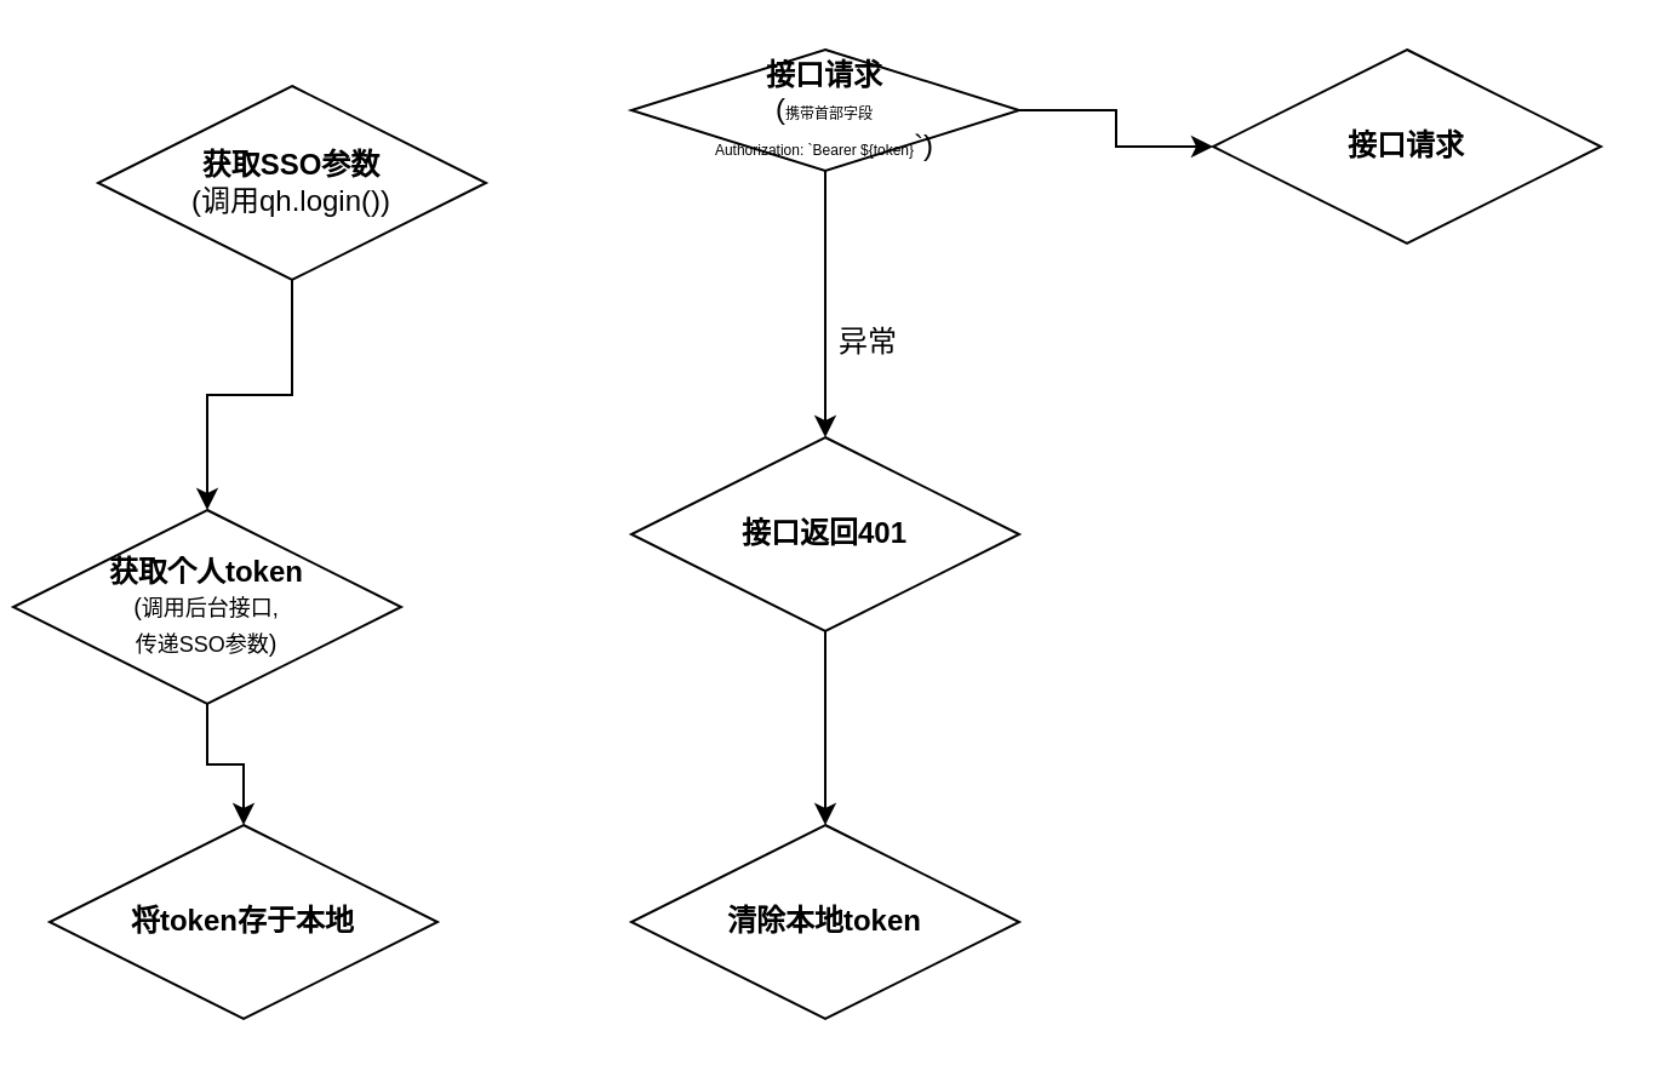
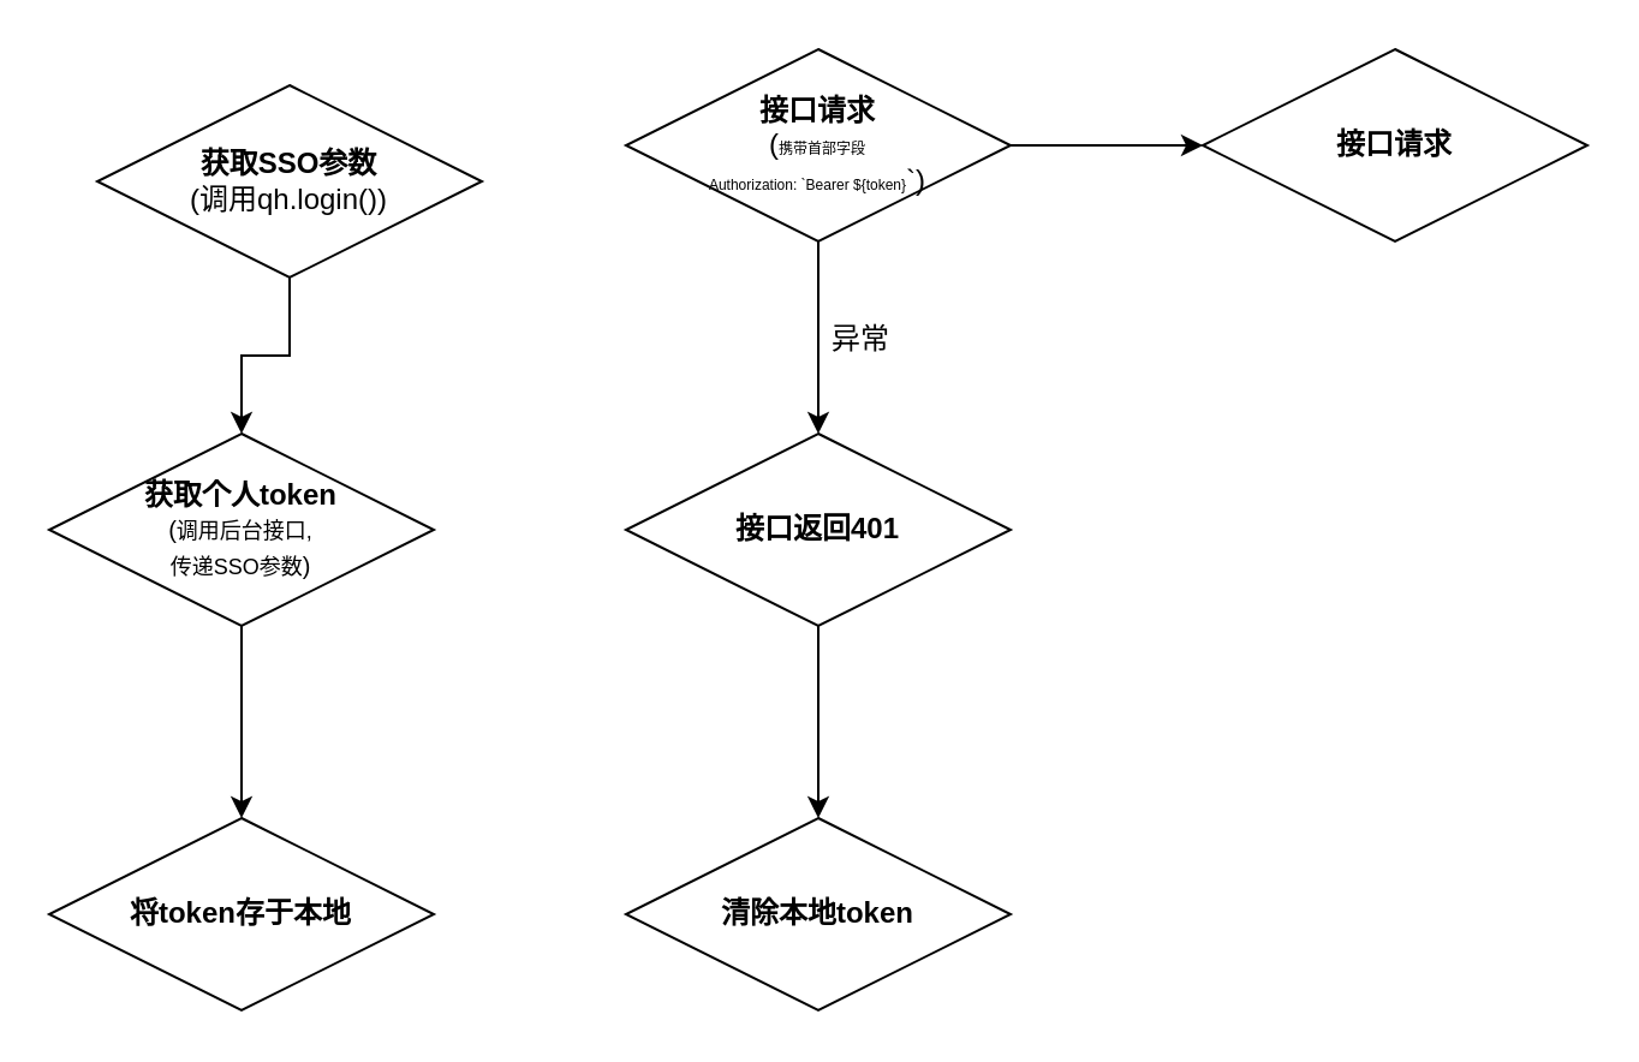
  <mxCell id="0" />
  <mxCell id="1" parent="0" />
  <mxCell id="2" style="edgeStyle=orthogonalEdgeStyle;rounded=0;orthogonalLoop=1;jettySize=auto;html=1;entryX=0.5;entryY=0;entryDx=0;entryDy=0;" edge="1" parent="1" source="3" target="5"><mxGeometry relative="1" as="geometry"><mxPoint x="100" y="150" as="targetPoint" /></mxGeometry></mxCell>
  <mxCell id="3" value="&lt;b&gt;获取SSO参数&lt;br&gt;&lt;/b&gt;(调用qh.login())" style="rhombus;whiteSpace=wrap;html=1;" vertex="1" parent="1"><mxGeometry x="40" y="35" width="160" height="80" as="geometry" /></mxCell>
  <mxCell id="4" style="edgeStyle=orthogonalEdgeStyle;rounded=0;orthogonalLoop=1;jettySize=auto;html=1;entryX=0.5;entryY=0;entryDx=0;entryDy=0;" edge="1" parent="1" source="5" target="6"><mxGeometry relative="1" as="geometry" /></mxCell>
- <mxCell id="5" value="&lt;b&gt;获取个人token&lt;br&gt;&lt;/b&gt;&lt;font style=&quot;font-size: 10px&quot;&gt;(&lt;/font&gt;&lt;font style=&quot;font-size: 9px&quot;&gt;调用后台接口, &lt;br&gt;传递SSO参数&lt;/font&gt;&lt;font style=&quot;font-size: 10px&quot;&gt;)&lt;/font&gt;" style="rhombus;whiteSpace=wrap;html=1;" vertex="1" parent="1"><mxGeometry x="5" y="210" width="160" height="80" as="geometry" /></mxCell>
+ <mxCell id="5" value="&lt;b&gt;获取个人token&lt;br&gt;&lt;/b&gt;&lt;font style=&quot;font-size: 10px&quot;&gt;(&lt;/font&gt;&lt;font style=&quot;font-size: 9px&quot;&gt;调用后台接口, &lt;br&gt;传递SSO参数&lt;/font&gt;&lt;font style=&quot;font-size: 10px&quot;&gt;)&lt;/font&gt;" style="rhombus;whiteSpace=wrap;html=1;" vertex="1" parent="1"><mxGeometry x="20" y="180" width="160" height="80" as="geometry" /></mxCell>
  <mxCell id="6" value="&lt;b&gt;将token存于本地&lt;/b&gt;" style="rhombus;whiteSpace=wrap;html=1;" vertex="1" parent="1"><mxGeometry x="20" y="340" width="160" height="80" as="geometry" /></mxCell>
  <mxCell id="7" style="edgeStyle=orthogonalEdgeStyle;rounded=0;orthogonalLoop=1;jettySize=auto;html=1;entryX=0;entryY=0.5;entryDx=0;entryDy=0;" edge="1" parent="1" source="9" target="10"><mxGeometry relative="1" as="geometry" /></mxCell>
  <mxCell id="8" style="edgeStyle=orthogonalEdgeStyle;rounded=0;orthogonalLoop=1;jettySize=auto;html=1;entryX=0.5;entryY=0;entryDx=0;entryDy=0;" edge="1" parent="1" source="9" target="12"><mxGeometry relative="1" as="geometry" /></mxCell>
- <mxCell id="9" value="&lt;b&gt;接口请求&lt;br&gt;&lt;/b&gt;(&lt;font style=&quot;font-size: 6px&quot;&gt;&lt;font style=&quot;font-size: 6px&quot;&gt;携带首部字段&lt;br style=&quot;font-size: 6px&quot;&gt;Authorization: `Bearer ${token&lt;/font&gt;}&lt;/font&gt;`)" style="rhombus;whiteSpace=wrap;html=1;" vertex="1" parent="1"><mxGeometry x="260" y="20" width="160" height="50" as="geometry" /></mxCell>
+ <mxCell id="9" value="&lt;b&gt;接口请求&lt;br&gt;&lt;/b&gt;(&lt;font style=&quot;font-size: 6px&quot;&gt;&lt;font style=&quot;font-size: 6px&quot;&gt;携带首部字段&lt;br style=&quot;font-size: 6px&quot;&gt;Authorization: `Bearer ${token&lt;/font&gt;}&lt;/font&gt;`)" style="rhombus;whiteSpace=wrap;html=1;" vertex="1" parent="1"><mxGeometry x="260" y="20" width="160" height="80" as="geometry" /></mxCell>
  <mxCell id="10" value="&lt;b&gt;接口请求&lt;/b&gt;" style="rhombus;whiteSpace=wrap;html=1;" vertex="1" parent="1"><mxGeometry x="500" y="20" width="160" height="80" as="geometry" /></mxCell>
  <mxCell id="11" style="edgeStyle=orthogonalEdgeStyle;rounded=0;orthogonalLoop=1;jettySize=auto;html=1;entryX=0.5;entryY=0;entryDx=0;entryDy=0;" edge="1" parent="1" source="12" target="13"><mxGeometry relative="1" as="geometry" /></mxCell>
  <mxCell id="12" value="&lt;b&gt;接口返回401&lt;/b&gt;" style="rhombus;whiteSpace=wrap;html=1;" vertex="1" parent="1"><mxGeometry x="260" y="180" width="160" height="80" as="geometry" /></mxCell>
  <mxCell id="13" value="&lt;b&gt;清除本地token&lt;/b&gt;" style="rhombus;whiteSpace=wrap;html=1;" vertex="1" parent="1"><mxGeometry x="260" y="340" width="160" height="80" as="geometry" /></mxCell>
  <mxCell id="14" value="异常" style="text;strokeColor=none;fillColor=none;align=left;verticalAlign=top;spacingLeft=4;spacingRight=4;overflow=hidden;rotatable=0;points=[[0,0.5],[1,0.5]];portConstraint=eastwest;" vertex="1" parent="1"><mxGeometry x="340" y="127" width="60" height="26" as="geometry" /></mxCell>
